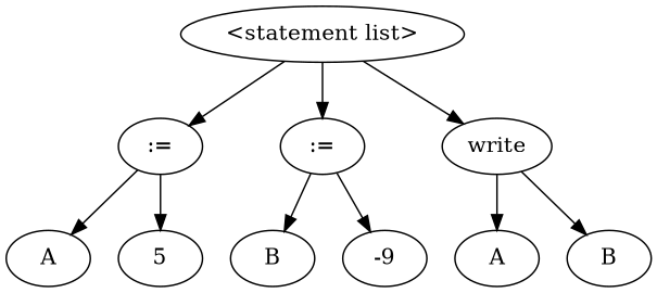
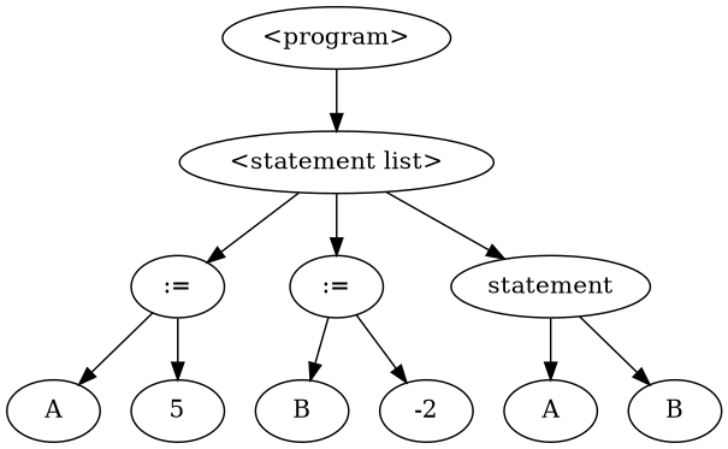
  digraph {
+   n1 [label="<program>"]
    n2 [label="<statement list>"]
    n3 [label=":="]
    n4 [label=":="]
-   n5 [label=write]
+   n5 [label=statement]
    n6 [label=A]
    n7 [label=5]
    n8 [label=B]
-   n9 [label=-9]
+   n9 [label=-2]
    n10 [label=A]
    n11 [label=B]
+   n1 -> n2
    n2 -> n3
    n2 -> n4
    n2 -> n5
    n3 -> n6
    n3 -> n7
    n4 -> n8
    n4 -> n9
    n5 -> n10
    n5 -> n11
  }
